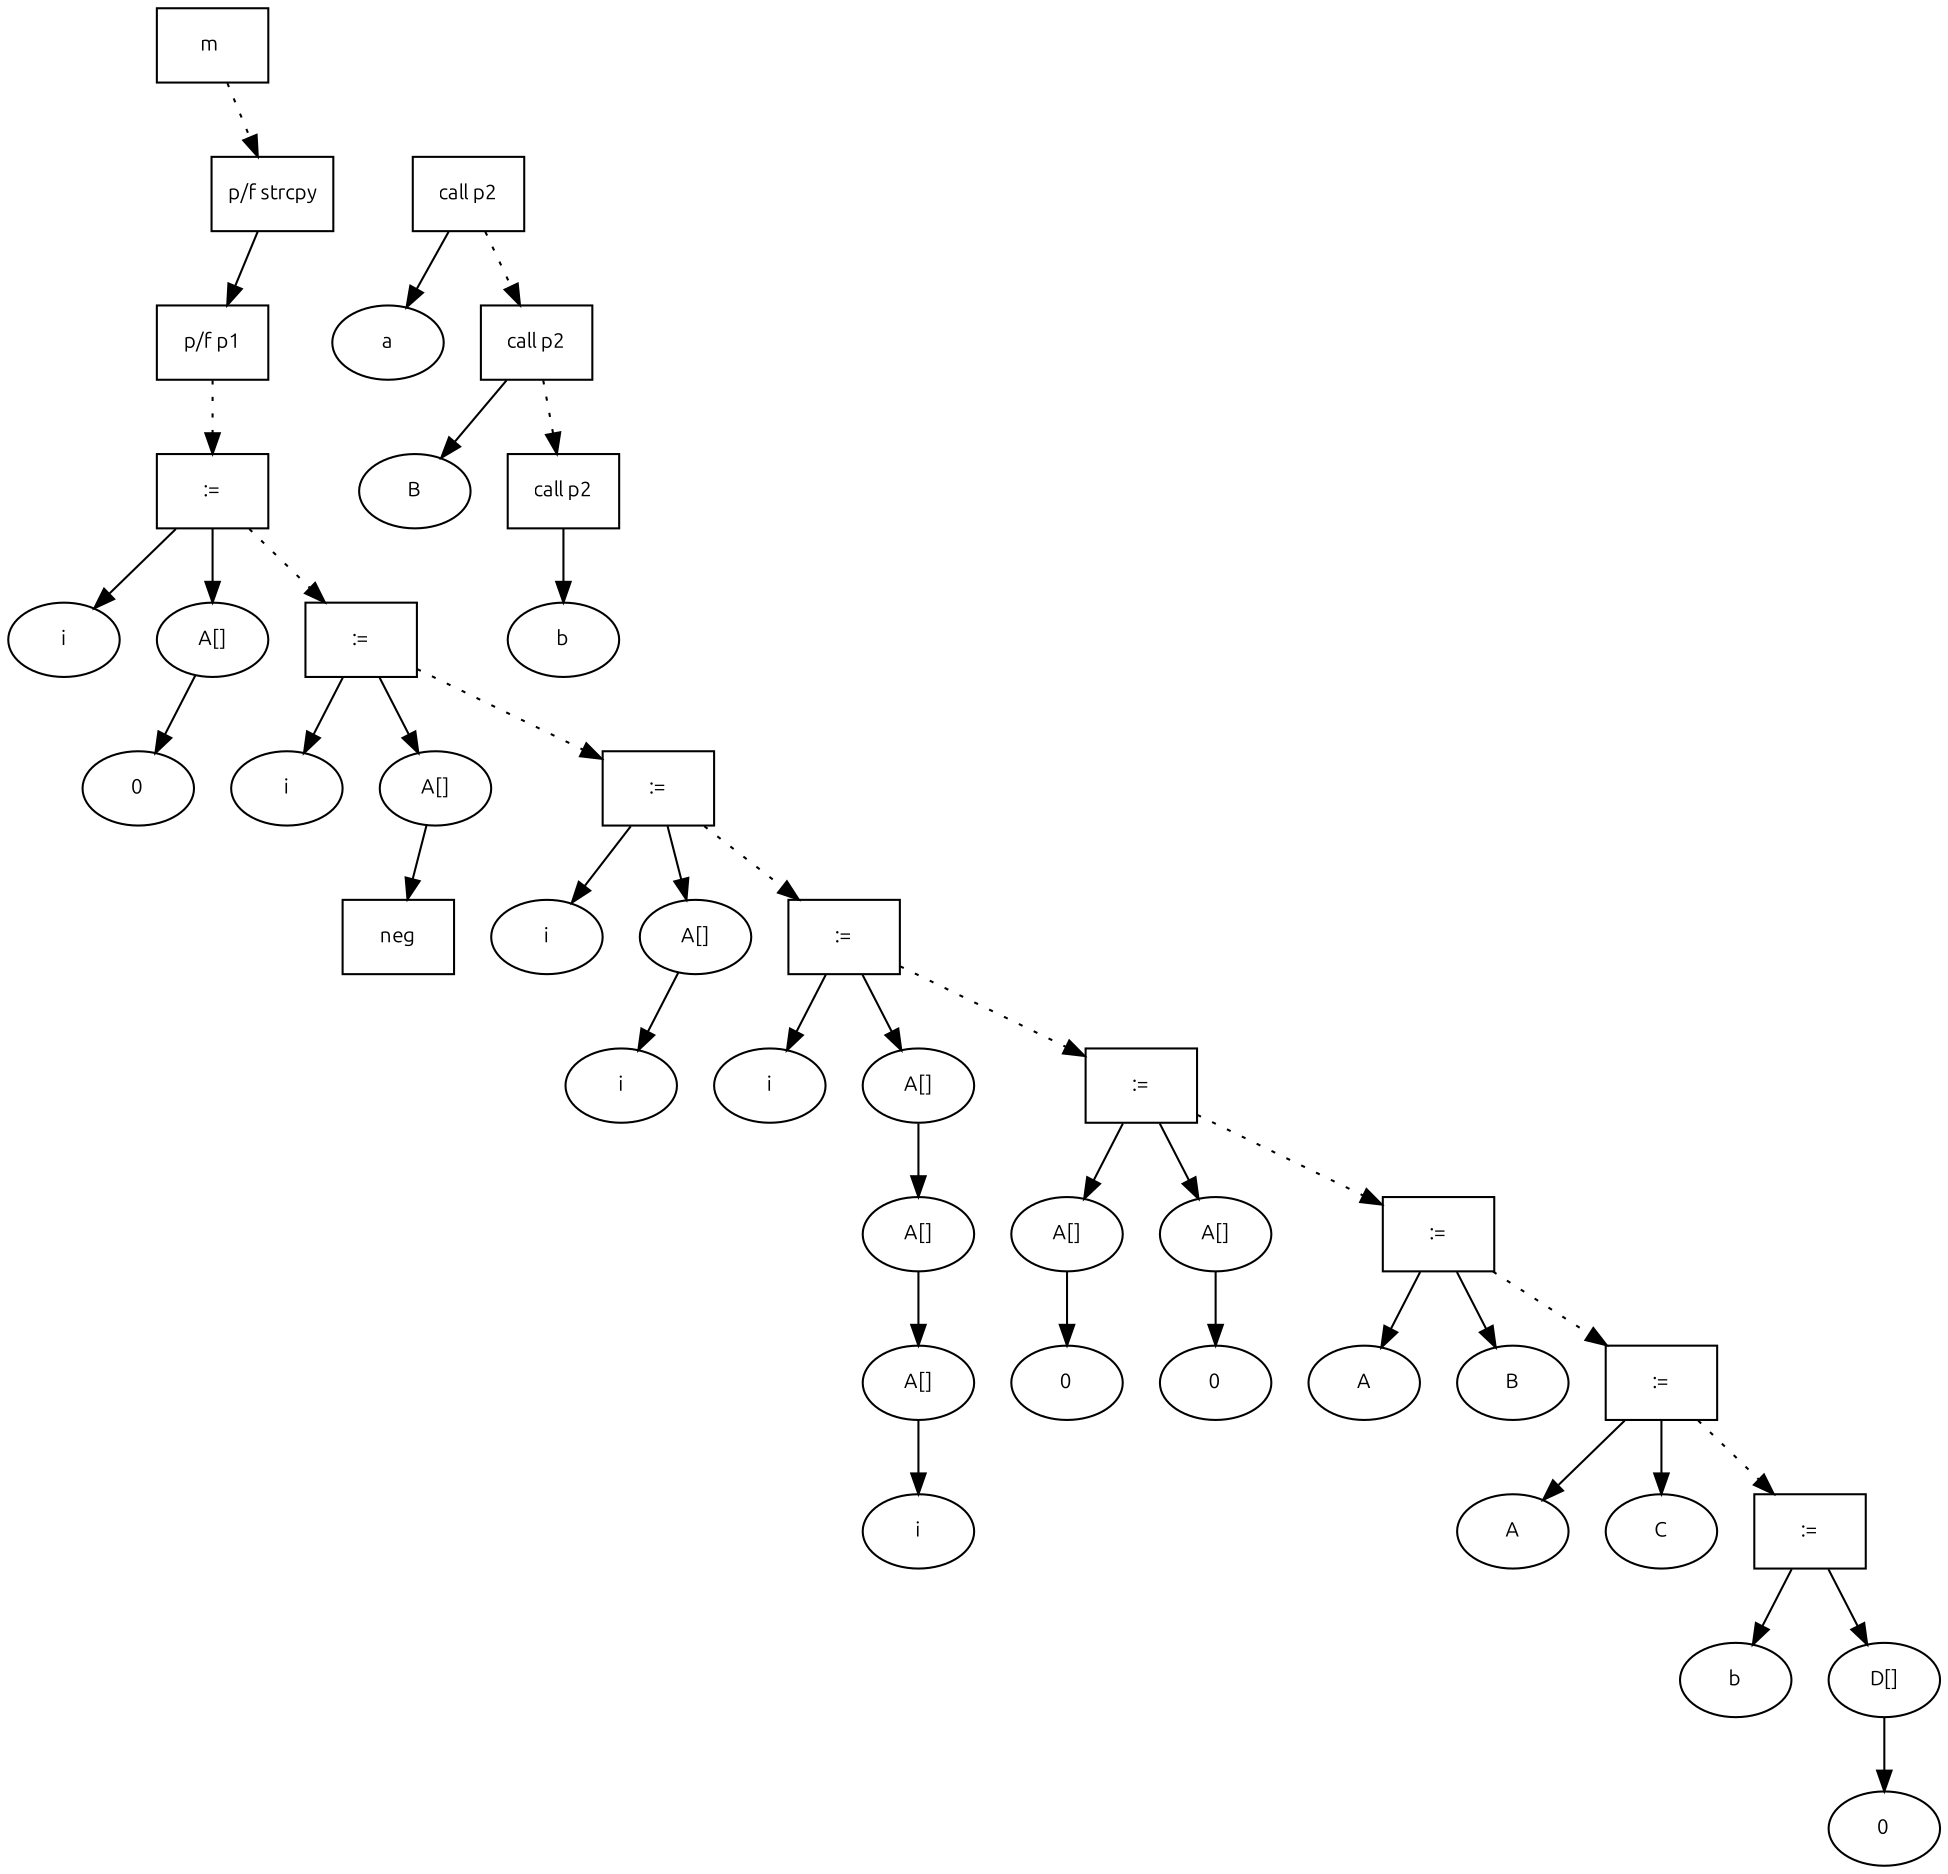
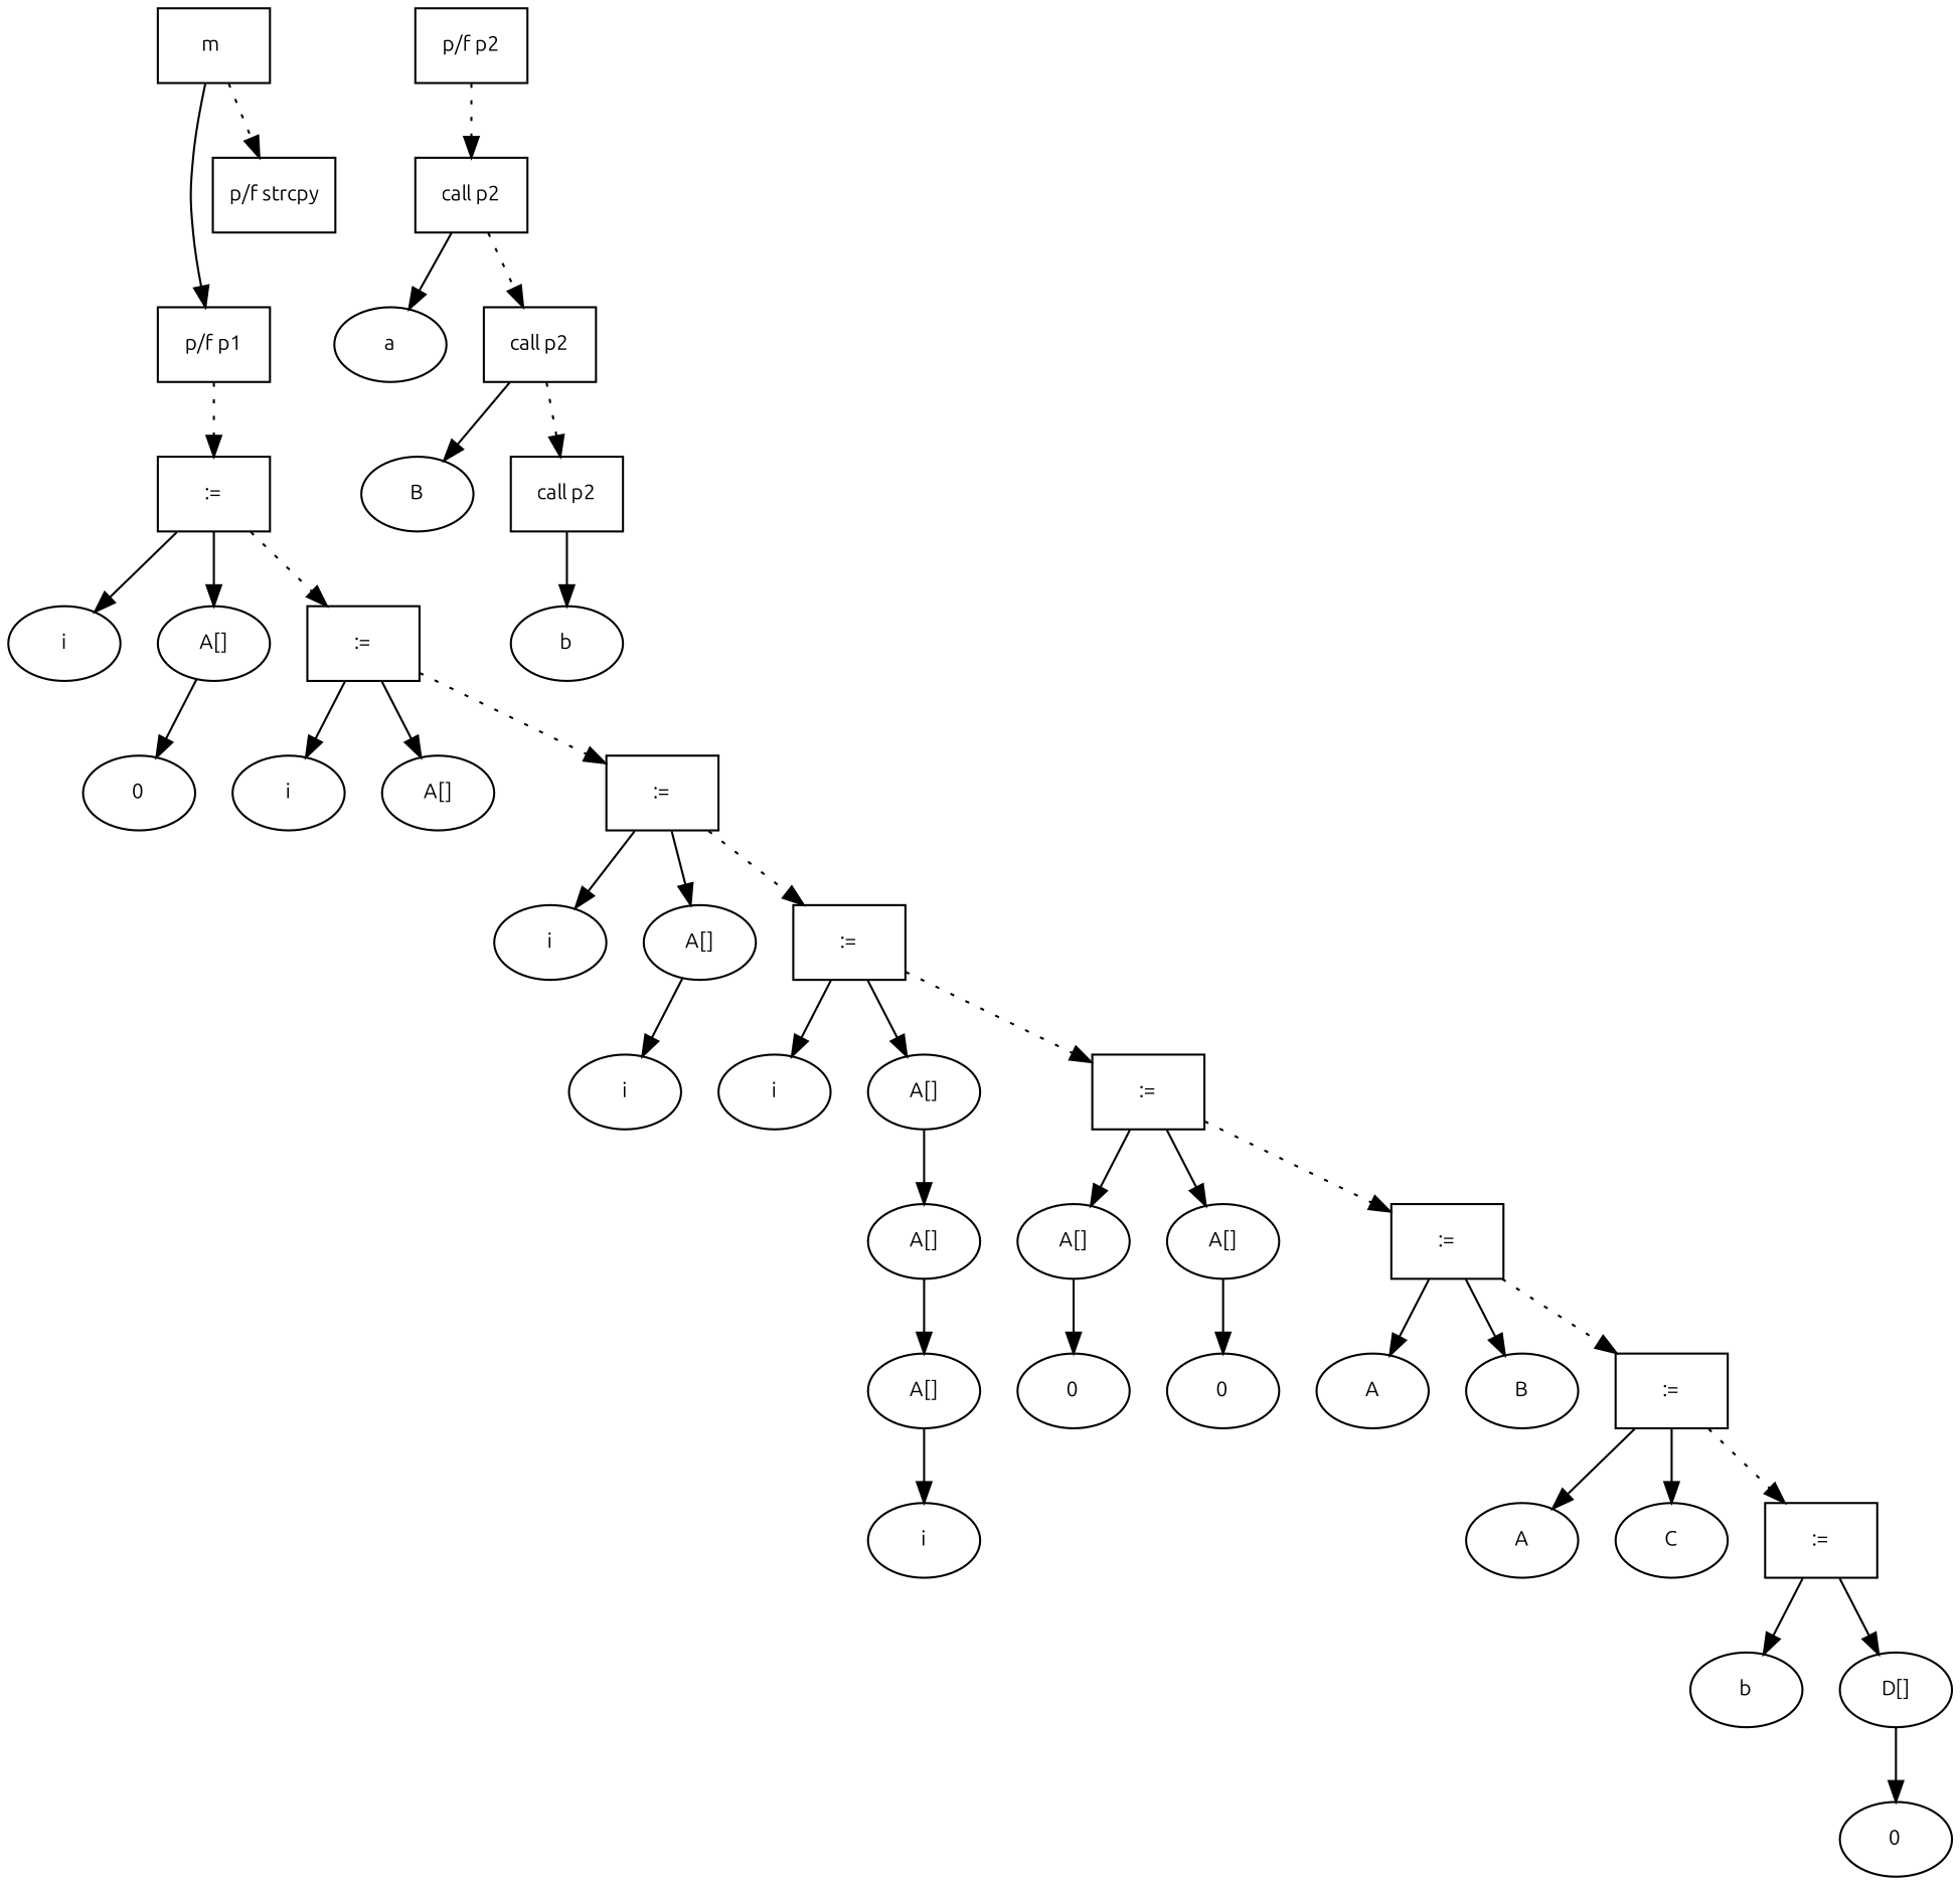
  digraph {
    fontname=Ubuntu
    fontsize=10
    node [fontname=Ubuntu fontsize=10 shape=ellipse]
    edge [fontname=Ubuntu fontsize=10]
    n1 [label="m " shape=box]
    n2 [label="p/f p1" shape=box]
    n3 [label="p/f strcpy" shape=box]
    n4 [label=":=" shape=box]
+   n5 [label="p/f p2" shape=box]
    n6 [label="call p2" shape=box]
    n7 [label=i]
    n8 [label="A[]"]
    n9 [label=":=" shape=box]
    n10 [label=0]
    n11 [label=i]
    n12 [label="A[]"]
    n13 [label=":=" shape=box]
-   n14 [label=neg shape=box]
    n15 [label=i]
    n16 [label="A[]"]
    n17 [label=":=" shape=box]
    n18 [label=i]
    n19 [label=i]
    n20 [label="A[]"]
    n21 [label=":=" shape=box]
    n22 [label="A[]"]
    n23 [label="A[]"]
    n24 [label="A[]"]
    n25 [label=":=" shape=box]
    n26 [label="A[]"]
    n27 [label=i]
    n28 [label=0]
    n29 [label=0]
    n30 [label=A]
    n31 [label=B]
    n32 [label=":=" shape=box]
    n33 [label=A]
    n34 [label=C]
    n35 [label=":=" shape=box]
    n36 [label=b]
    n37 [label="D[]"]
    n38 [label=0]
    n39 [label=a]
    n40 [label="call p2" shape=box]
    n41 [label=B]
    n42 [label="call p2" shape=box]
    n43 [label=b]
-   n3 -> n2
+   n1 -> n2
    n1 -> n3 [style=dotted]
    n2 -> n4 [style=dotted]
    n4 -> n7
    n4 -> n8
    n4 -> n9 [style=dotted]
+   n5 -> n6 [style=dotted]
    n6 -> n39
    n6 -> n40 [style=dotted]
    n8 -> n10
    n9 -> n11
    n9 -> n12
    n9 -> n13 [style=dotted]
-   n12 -> n14
    n13 -> n15
    n13 -> n16
    n13 -> n17 [style=dotted]
    n16 -> n18
    n17 -> n19
    n17 -> n20
    n17 -> n21 [style=dotted]
    n20 -> n22
    n21 -> n23
    n21 -> n24
    n21 -> n25 [style=dotted]
    n22 -> n26
    n23 -> n28
    n24 -> n29
    n25 -> n30
    n25 -> n31
    n25 -> n32 [style=dotted]
    n26 -> n27
    n32 -> n33
    n32 -> n34
    n32 -> n35 [style=dotted]
    n35 -> n36
    n35 -> n37
    n37 -> n38
    n40 -> n41
    n40 -> n42 [style=dotted]
    n42 -> n43
  }
